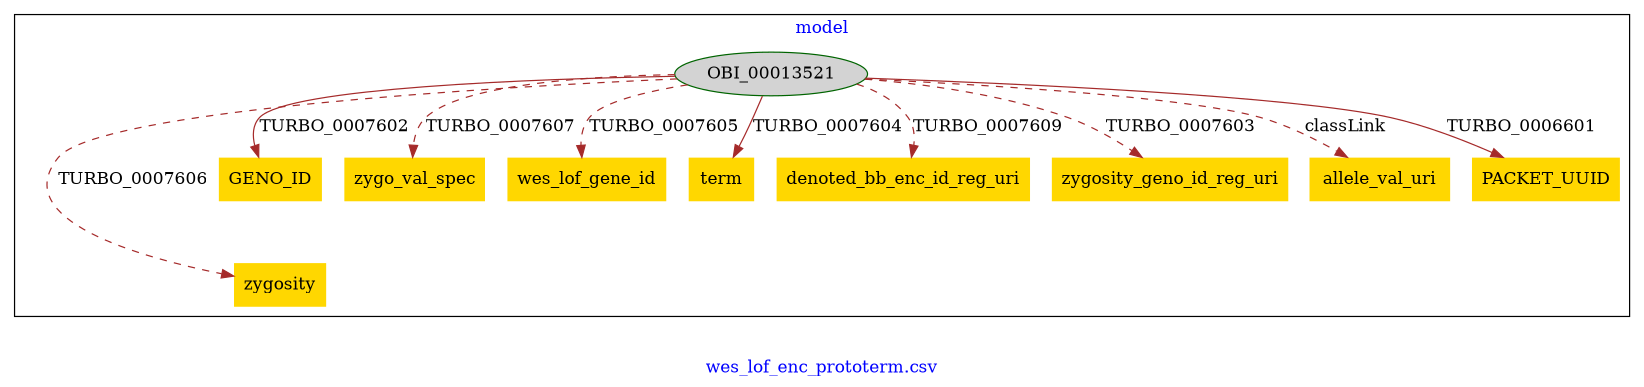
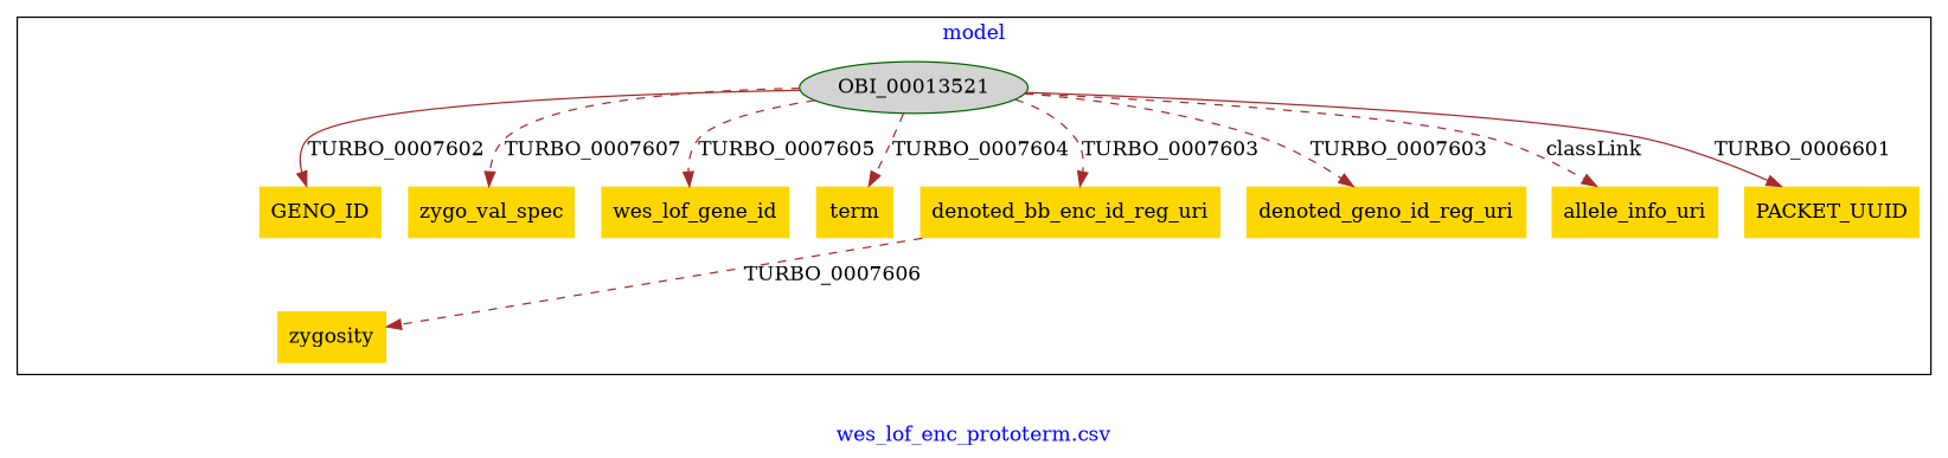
  digraph {
    fontcolor=blue
    label="wes_lof_enc_prototerm.csv"
    remincross=true
    node [color=blue fillcolor=gold style=filled shape=plaintext]
    edge [color=brown fontcolor=black style=dashed]
    n1 [color=darkgreen fillcolor=lightgray label=OBI_00013521 shape=""]
    n2 [label=zygosity]
    n3 [color=red label=GENO_ID]
    n4 [color=brown label=zygo_val_spec]
    n5 [color=brown label=wes_lof_gene_id]
    n6 [color=brown label=term]
    n7 [label=denoted_bb_enc_id_reg_uri]
-   n8 [label=zygosity_geno_id_reg_uri]
-   n9 [color=red label=allele_val_uri]
+   n8 [label=denoted_geno_id_reg_uri]
+   n9 [color=red label=allele_info_uri]
    n10 [label=PACKET_UUID]
    subgraph cluster_1 {
      label=model
      n1
      n2
      n3
      n4
      n5
      n6
      n7
      n8
      n9
      n10
    }
-   n1 -> n2 [label=TURBO_0007606]
+   n7 -> n2 [label=TURBO_0007606]
    n1 -> n3 [label=TURBO_0007602 style=solid]
    n1 -> n4 [label=TURBO_0007607]
    n1 -> n5 [label=TURBO_0007605]
-   n1 -> n6 [label=TURBO_0007604 style=solid]
-   n1 -> n7 [label=TURBO_0007609]
+   n1 -> n6 [label=TURBO_0007604]
+   n1 -> n7 [label=TURBO_0007603]
    n1 -> n8 [label=TURBO_0007603]
    n1 -> n9 [label=classLink]
    n1 -> n10 [label=TURBO_0006601 style=solid]
  }
